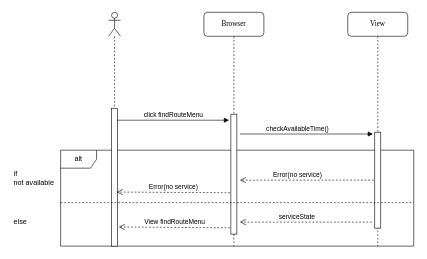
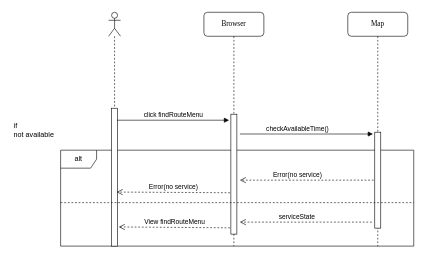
  <mxCell id="0" />
  <mxCell id="1" parent="0" />
  <mxCell id="2" value="alt" style="shape=umlFrame;whiteSpace=wrap;html=1;" parent="1" vertex="1"><mxGeometry x="100" y="250" width="589" height="160" as="geometry" /></mxCell>
  <mxCell id="3" value="Browser" style="shape=umlLifeline;perimeter=lifelinePerimeter;whiteSpace=wrap;html=1;container=1;collapsible=0;recursiveResize=0;outlineConnect=0;rounded=1;shadow=0;comic=0;labelBackgroundColor=none;strokeColor=#000000;strokeWidth=1;fillColor=#FFFFFF;fontFamily=Verdana;fontSize=12;fontColor=#000000;align=center;" parent="1" vertex="1"><mxGeometry x="339" y="20" width="100" height="390" as="geometry" /></mxCell>
  <mxCell id="4" value="" style="html=1;points=[];perimeter=orthogonalPerimeter;rounded=0;shadow=0;comic=0;labelBackgroundColor=none;strokeColor=#000000;strokeWidth=1;fillColor=#FFFFFF;fontFamily=Verdana;fontSize=12;fontColor=#000000;align=center;" parent="3" vertex="1"><mxGeometry x="45" y="170" width="10" height="200" as="geometry" /></mxCell>
  <mxCell id="5" value="checkAvailableTime()" style="html=1;verticalAlign=bottom;endArrow=block;entryX=-0.3;entryY=0.019;entryDx=0;entryDy=0;entryPerimeter=0;" parent="1" target="10" edge="1"><mxGeometry x="-0.139" y="-1" relative="1" as="geometry"><mxPoint x="399" y="223" as="sourcePoint" /><mxPoint x="1289" y="210" as="targetPoint" /><mxPoint as="offset" /></mxGeometry></mxCell>
  <mxCell id="6" value="Error(no service)" style="html=1;verticalAlign=bottom;endArrow=open;dashed=1;endSize=8;" parent="1" edge="1"><mxGeometry x="0.138" relative="1" as="geometry"><mxPoint x="399" y="300" as="targetPoint" /><mxPoint x="622" y="300" as="sourcePoint" /><mxPoint as="offset" /></mxGeometry></mxCell>
  <mxCell id="7" value="" style="shape=umlLifeline;participant=umlActor;perimeter=lifelinePerimeter;whiteSpace=wrap;html=1;container=1;collapsible=0;recursiveResize=0;verticalAlign=top;spacingTop=36;labelBackgroundColor=#ffffff;outlineConnect=0;" parent="1" vertex="1"><mxGeometry x="180" y="20" width="20" height="390" as="geometry" /></mxCell>
  <mxCell id="8" value="" style="html=1;points=[];perimeter=orthogonalPerimeter;rounded=0;shadow=0;comic=0;labelBackgroundColor=none;strokeColor=#000000;strokeWidth=1;fillColor=#FFFFFF;fontFamily=Verdana;fontSize=12;fontColor=#000000;align=center;" parent="7" vertex="1"><mxGeometry x="5" y="160" width="10" height="230" as="geometry" /></mxCell>
- <mxCell id="9" value="View" style="shape=umlLifeline;perimeter=lifelinePerimeter;whiteSpace=wrap;html=1;container=1;collapsible=0;recursiveResize=0;outlineConnect=0;rounded=1;shadow=0;comic=0;labelBackgroundColor=none;strokeColor=#000000;strokeWidth=1;fillColor=#FFFFFF;fontFamily=Verdana;fontSize=12;fontColor=#000000;align=center;" parent="1" vertex="1"><mxGeometry x="579" y="20" width="100" height="390" as="geometry" /></mxCell>
+ <mxCell id="9" value="Map" style="shape=umlLifeline;perimeter=lifelinePerimeter;whiteSpace=wrap;html=1;container=1;collapsible=0;recursiveResize=0;outlineConnect=0;rounded=1;shadow=0;comic=0;labelBackgroundColor=none;strokeColor=#000000;strokeWidth=1;fillColor=#FFFFFF;fontFamily=Verdana;fontSize=12;fontColor=#000000;align=center;" parent="1" vertex="1"><mxGeometry x="579" y="20" width="100" height="390" as="geometry" /></mxCell>
  <mxCell id="10" value="" style="html=1;points=[];perimeter=orthogonalPerimeter;" parent="9" vertex="1"><mxGeometry x="45" y="200" width="10" height="160" as="geometry" /></mxCell>
- <mxCell id="11" value="if&lt;br&gt;not available" style="text;html=1;resizable=0;points=[];autosize=1;align=left;verticalAlign=top;spacingTop=-4;" parent="1" vertex="1"><mxGeometry x="20" y="280" width="80" height="30" as="geometry" /></mxCell>
- <mxCell id="12" value="else" style="text;html=1;resizable=0;points=[];autosize=1;align=left;verticalAlign=top;spacingTop=-4;" parent="1" vertex="1"><mxGeometry x="20" y="360" width="40" height="20" as="geometry" /></mxCell>
+ <mxCell id="11" value="if&lt;br&gt;not available" style="text;html=1;resizable=0;points=[];autosize=1;align=left;verticalAlign=top;spacingTop=-4;" parent="1" vertex="1"><mxGeometry x="20" y="200" width="80" height="30" as="geometry" /></mxCell>
  <mxCell id="13" value="" style="endArrow=none;dashed=1;html=1;exitX=0;exitY=0.547;exitDx=0;exitDy=0;exitPerimeter=0;entryX=1;entryY=0.547;entryDx=0;entryDy=0;entryPerimeter=0;" parent="1" source="2" target="2" edge="1"><mxGeometry width="50" height="50" relative="1" as="geometry"><mxPoint x="99" y="480" as="sourcePoint" /><mxPoint x="149" y="430" as="targetPoint" /></mxGeometry></mxCell>
  <mxCell id="14" value="serviceState" style="html=1;verticalAlign=bottom;endArrow=open;dashed=1;endSize=8;" parent="1" edge="1"><mxGeometry x="0.138" relative="1" as="geometry"><mxPoint x="399" y="370" as="targetPoint" /><mxPoint x="619" y="370" as="sourcePoint" /><mxPoint as="offset" /></mxGeometry></mxCell>
  <mxCell id="15" value="View findRouteMenu" style="html=1;verticalAlign=bottom;endArrow=open;dashed=1;endSize=8;entryX=1.2;entryY=0.861;entryDx=0;entryDy=0;entryPerimeter=0;" parent="1" target="8" edge="1"><mxGeometry relative="1" as="geometry"><mxPoint x="382.5" y="379.5" as="sourcePoint" /><mxPoint x="302.5" y="379.5" as="targetPoint" /></mxGeometry></mxCell>
  <mxCell id="16" value="Error(no service)" style="html=1;verticalAlign=bottom;endArrow=open;dashed=1;endSize=8;entryX=1;entryY=0.111;entryDx=0;entryDy=0;entryPerimeter=0;" parent="1" edge="1"><mxGeometry relative="1" as="geometry"><mxPoint x="382.5" y="321" as="sourcePoint" /><mxPoint x="193.5" y="319.84" as="targetPoint" /></mxGeometry></mxCell>
  <mxCell id="17" value="click findRouteMenu" style="html=1;verticalAlign=bottom;endArrow=block;exitX=0.9;exitY=0.087;exitDx=0;exitDy=0;exitPerimeter=0;entryX=-0.3;entryY=0.05;entryDx=0;entryDy=0;entryPerimeter=0;" parent="1" source="8" target="4" edge="1"><mxGeometry width="80" relative="1" as="geometry"><mxPoint x="200" y="200" as="sourcePoint" /><mxPoint x="280" y="200" as="targetPoint" /></mxGeometry></mxCell>
